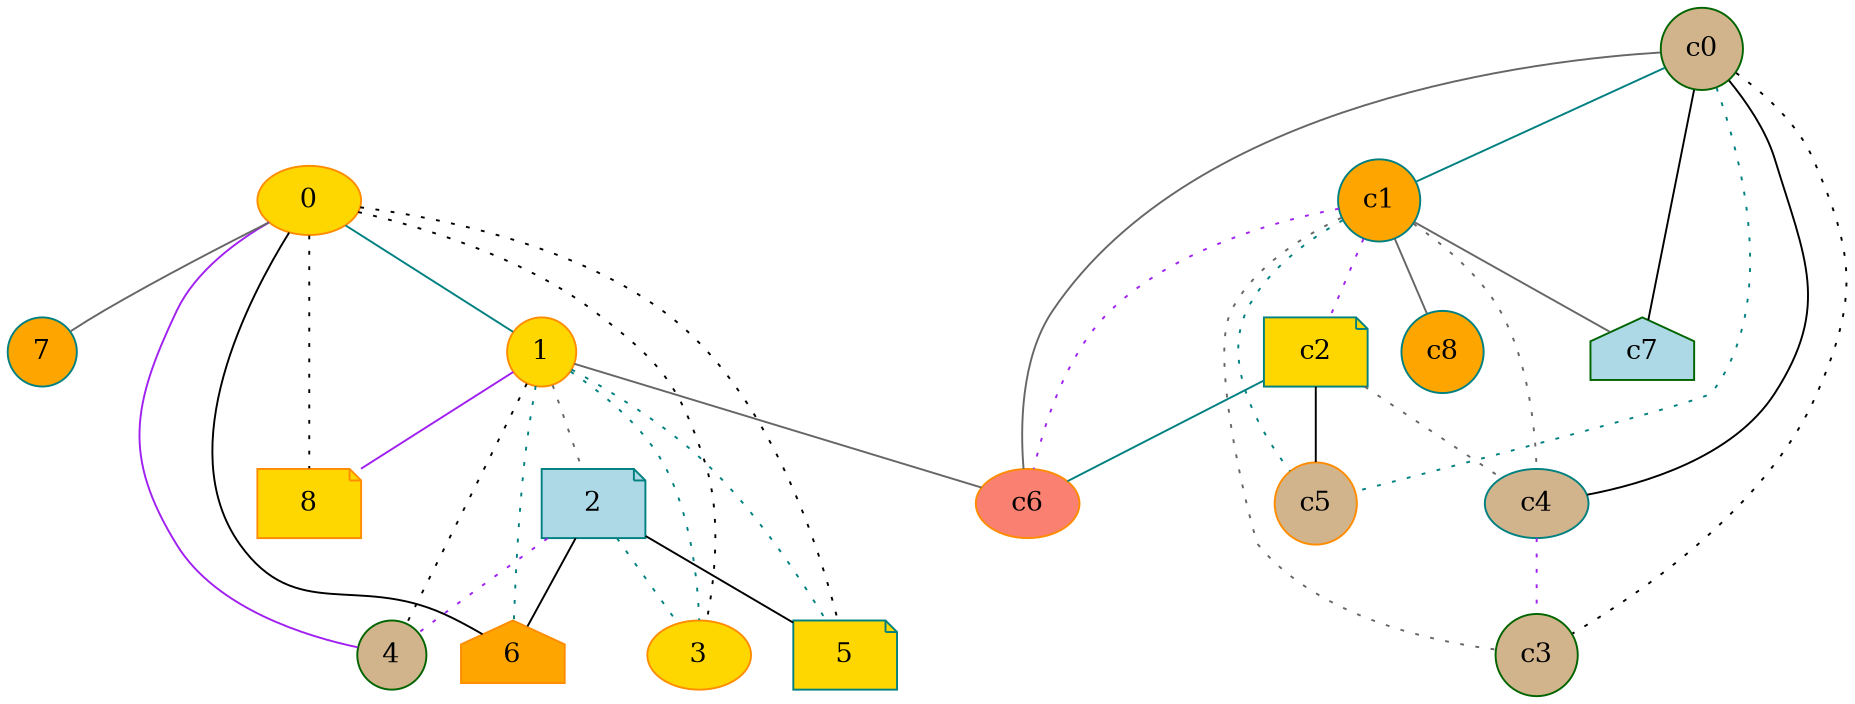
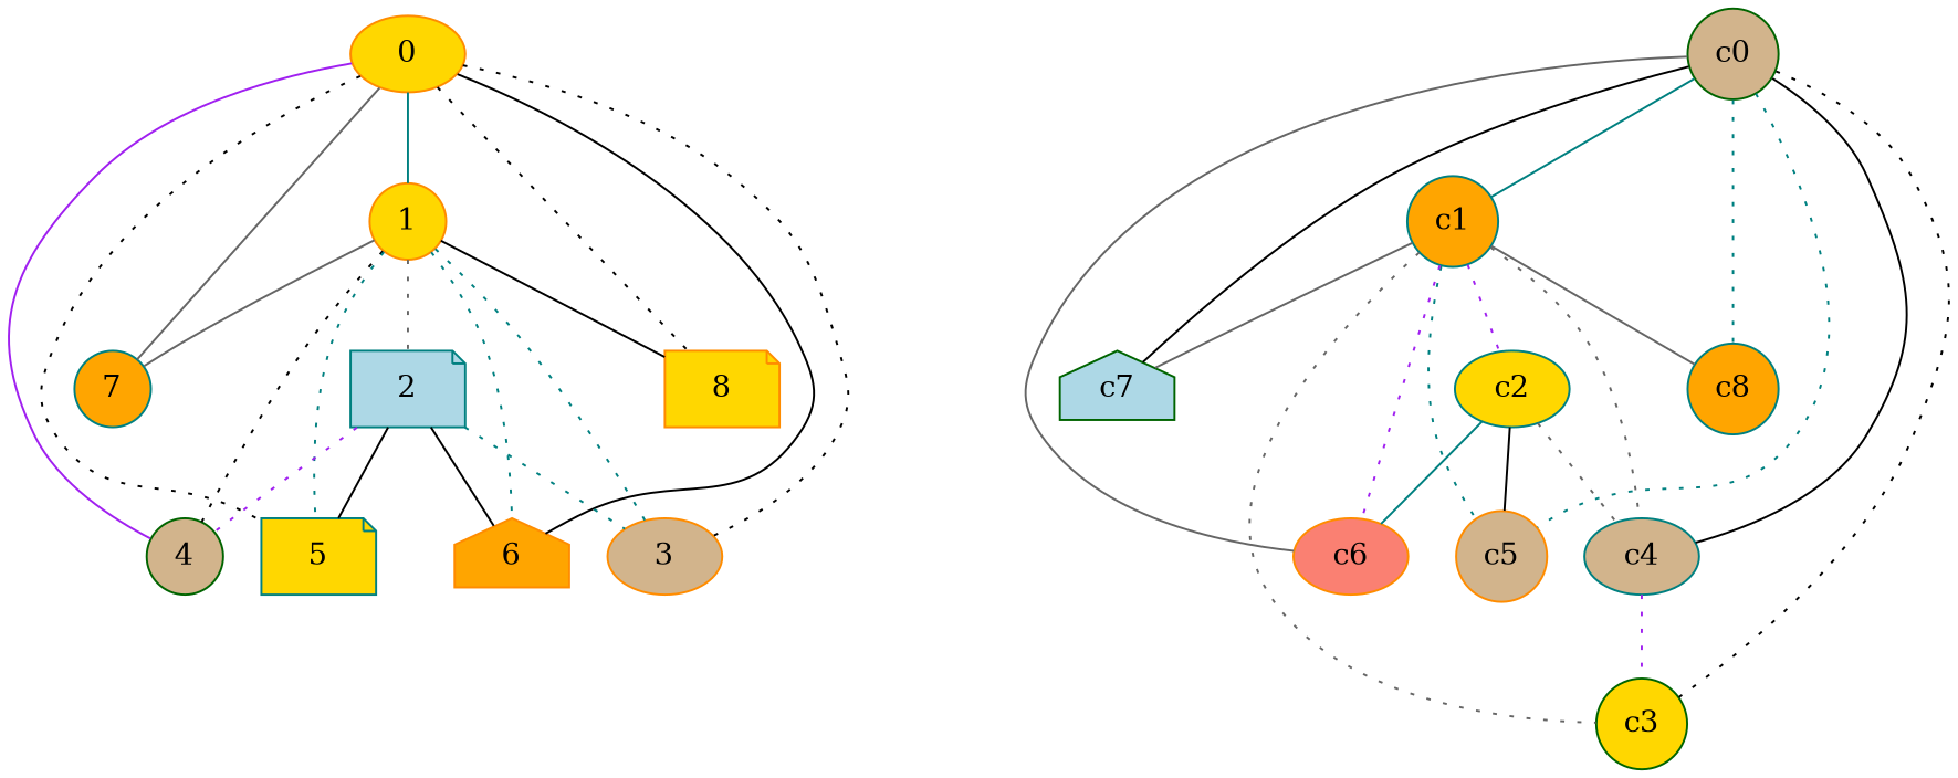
  graph {
    node [color=darkorange fillcolor=gold shape=circle style=filled]
    edge [color=black style=dotted]
    n1 [label=0 shape=ellipse]
    n2 [label=1]
-   n3 [label=3 shape=ellipse]
+   n3 [fillcolor=tan label=3 shape=ellipse]
    n4 [color=darkgreen fillcolor=tan label=4]
    n5 [color=teal label=5 shape=note]
    n6 [fillcolor=orange label=6 shape=house]
    n7 [color=teal fillcolor=orange label=7]
    n8 [label=8 shape=note]
    n9 [color=teal fillcolor=lightblue label=2 shape=note]
    c0 [color=darkgreen fillcolor=tan]
    c1 [color=teal fillcolor=orange]
-   c3 [color=darkgreen fillcolor=tan]
+   c3 [color=darkgreen]
    c4 [color=teal fillcolor=tan shape=ellipse]
    c5 [fillcolor=tan]
    c6 [fillcolor=salmon shape=ellipse]
    c7 [color=darkgreen fillcolor=lightblue shape=house]
    c8 [color=teal fillcolor=orange]
-   c2 [color=teal shape=note]
+   c2 [color=teal shape=ellipse]
    n1 -- n2 [color=teal style=""]
    n1 -- n3
    n1 -- n4 [color=purple style=""]
    n1 -- n5
    n1 -- n6 [style=""]
    n1 -- n7 [color=gray40 style=""]
    n1 -- n8
    n2 -- n3 [color=teal]
    n2 -- n4
    n2 -- n5 [color=teal]
    n2 -- n6 [color=teal]
-   n2 -- c6 [color=gray40 style=""]
-   n2 -- n8 [color=purple style=""]
+   n2 -- n7 [color=gray40 style=""]
+   n2 -- n8 [style=""]
    n2 -- n9 [color=gray40]
    n9 -- n3 [color=teal]
    n9 -- n4 [color=purple]
    n9 -- n5 [style=""]
    n9 -- n6 [style=""]
    c0 -- c1 [color=teal style=""]
    c0 -- c3
    c0 -- c4 [style=""]
    c0 -- c5 [color=teal]
    c0 -- c6 [color=gray40 style=""]
    c0 -- c7 [style=""]
+   c0 -- c8 [color=teal]
    c1 -- c3 [color=gray40]
    c1 -- c4 [color=gray40]
    c1 -- c5 [color=teal]
    c1 -- c6 [color=purple]
    c1 -- c7 [color=gray40 style=""]
    c1 -- c8 [color=gray40 style=""]
    c1 -- c2 [color=purple]
    c4 -- c3 [color=purple]
    c2 -- c4 [color=gray40]
    c2 -- c5 [style=""]
    c2 -- c6 [color=teal style=""]
  }
